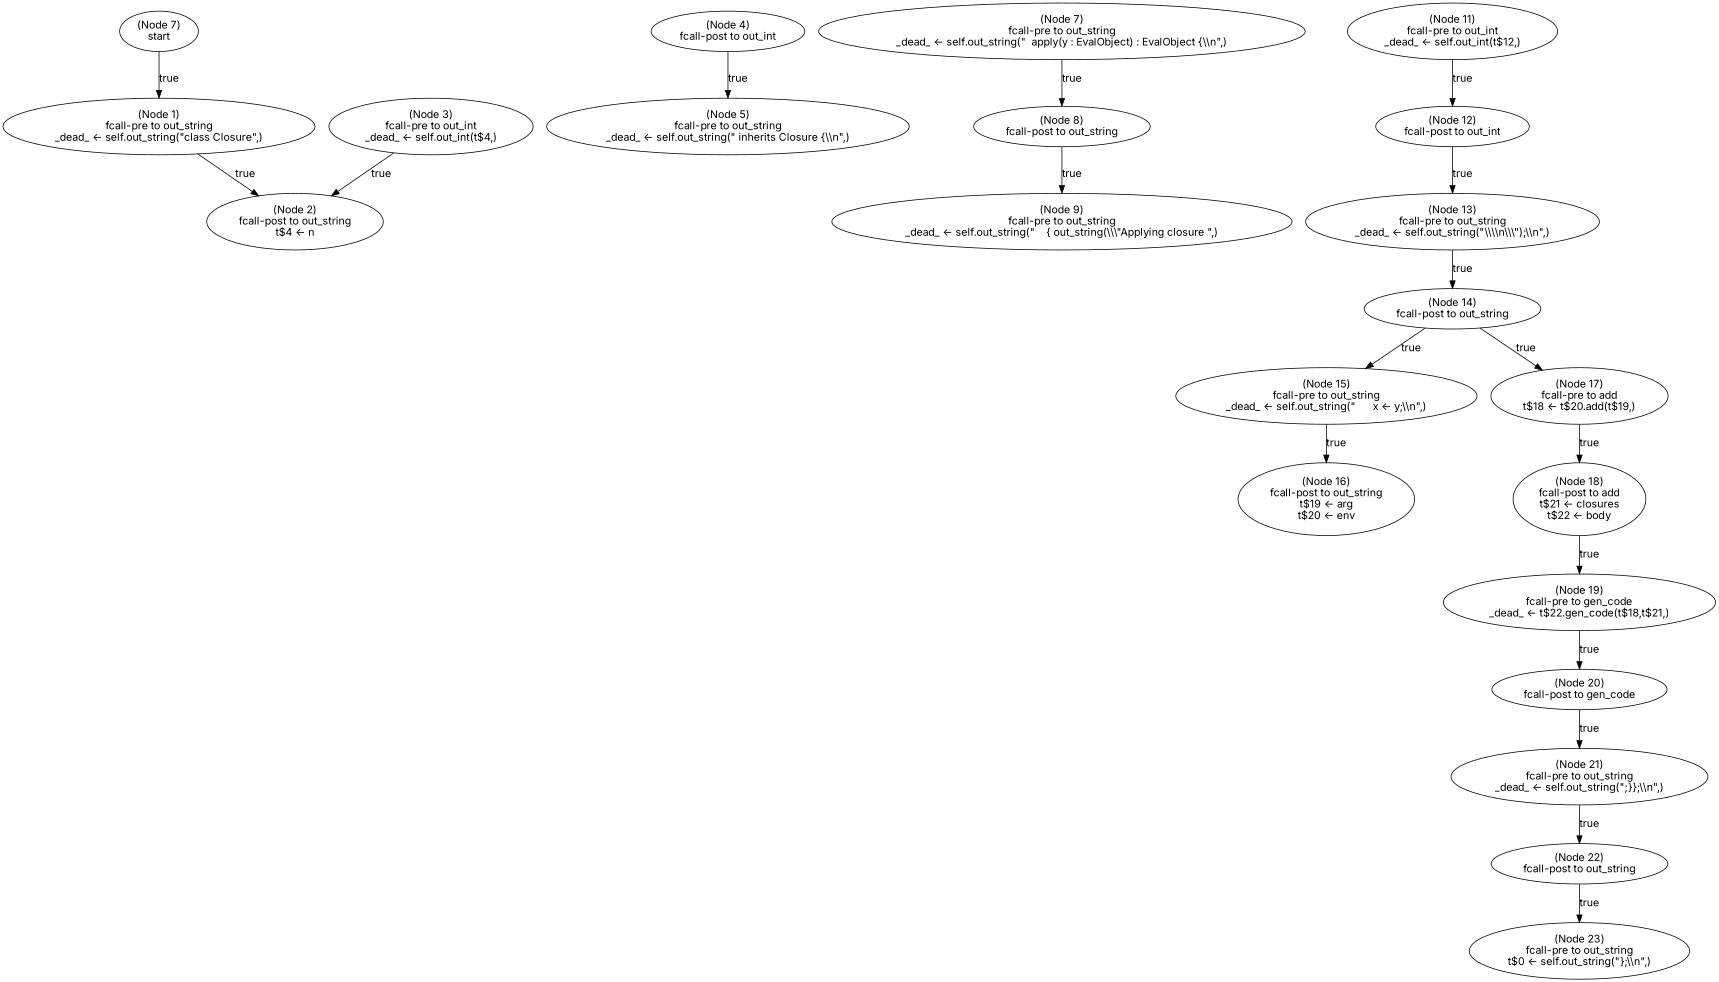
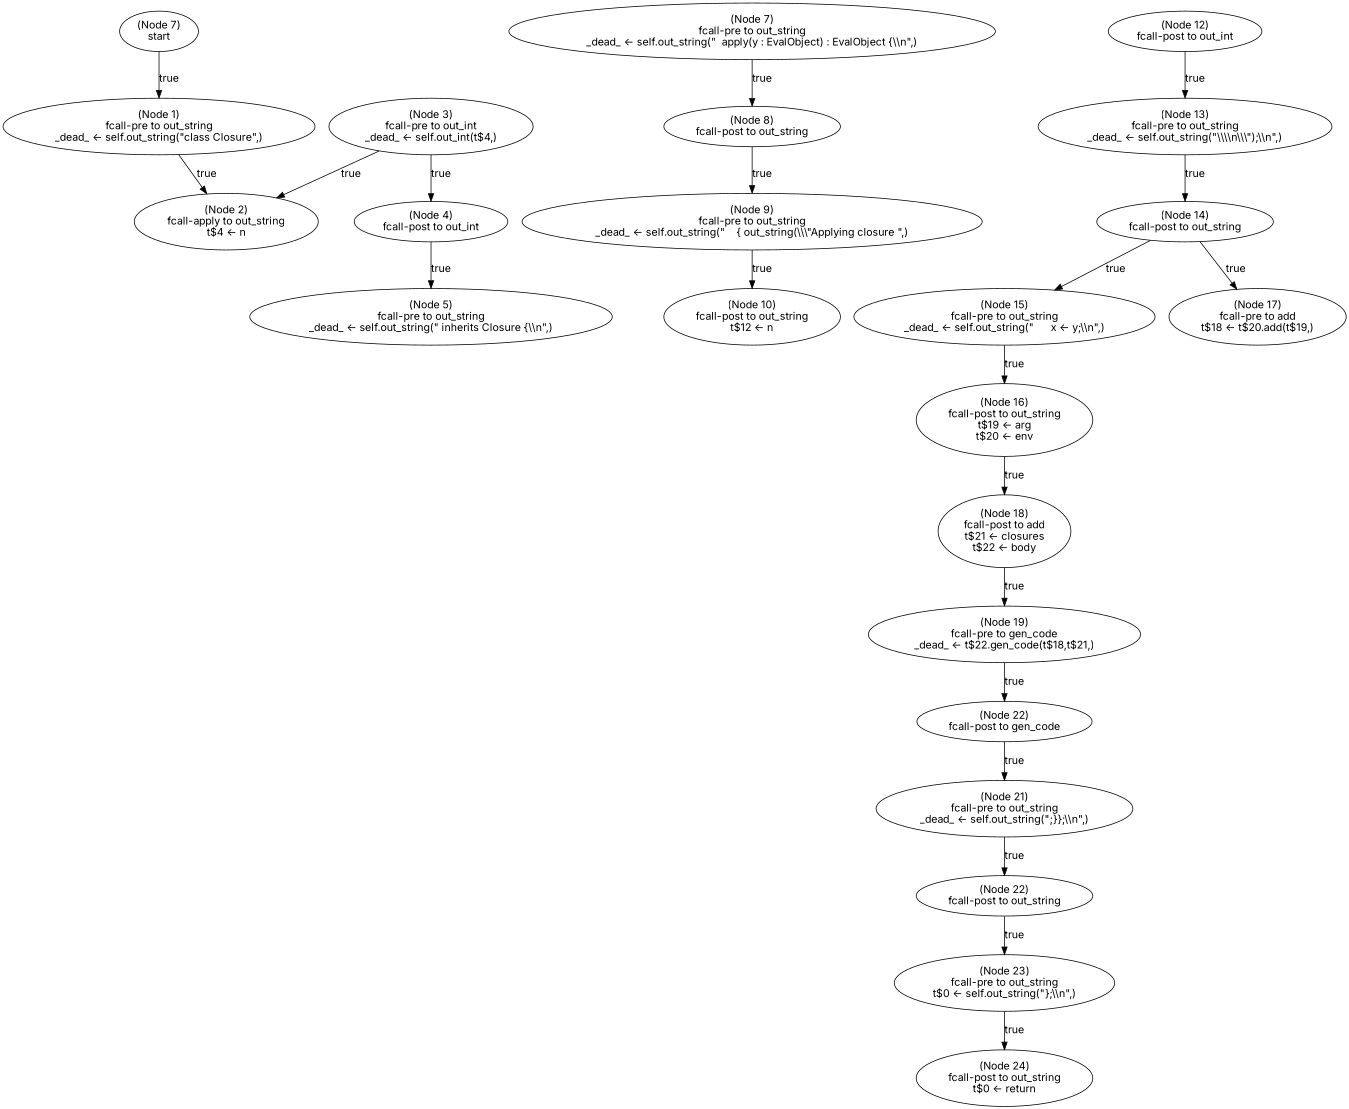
  digraph {
    fontname=Inter
    node [fontname=Inter]
    edge [fontname=Inter]
    n1 [label="(Node 7)\nstart\n"]
    n2 [label="(Node 1)\nfcall-pre to out_string\n_dead_ <- self.out_string(\"class Closure\",)\n"]
-   n3 [label="(Node 2)\nfcall-post to out_string\nt$4 <- n\n"]
+   n3 [label="(Node 2)\nfcall-apply to out_string\nt$4 <- n\n"]
    n4 [label="(Node 3)\nfcall-pre to out_int\n_dead_ <- self.out_int(t$4,)\n"]
    n5 [label="(Node 4)\nfcall-post to out_int\n"]
    n6 [label="(Node 5)\nfcall-pre to out_string\n_dead_ <- self.out_string(\" inherits Closure {\\\\n\",)\n"]
    n7 [label="(Node 7)\nfcall-pre to out_string\n_dead_ <- self.out_string(\"  apply(y : EvalObject) : EvalObject {\\\\n\",)\n"]
    n8 [label="(Node 8)\nfcall-post to out_string\n"]
    n9 [label="(Node 9)\nfcall-pre to out_string\n_dead_ <- self.out_string(\"    { out_string(\\\\\\\"Applying closure \",)\n"]
-   n11 [label="(Node 11)\nfcall-pre to out_int\n_dead_ <- self.out_int(t$12,)\n"]
+   n10 [label="(Node 10)\nfcall-post to out_string\nt$12 <- n\n"]
    n12 [label="(Node 12)\nfcall-post to out_int\n"]
    n13 [label="(Node 13)\nfcall-pre to out_string\n_dead_ <- self.out_string(\"\\\\\\\\n\\\\\\\");\\\\n\",)\n"]
    n14 [label="(Node 14)\nfcall-post to out_string\n"]
    n15 [label="(Node 15)\nfcall-pre to out_string\n_dead_ <- self.out_string(\"      x <- y;\\\\n\",)\n"]
    n16 [label="(Node 17)\nfcall-pre to add\nt$18 <- t$20.add(t$19,)\n"]
    n17 [label="(Node 16)\nfcall-post to out_string\nt$19 <- arg\nt$20 <- env\n"]
    n18 [label="(Node 18)\nfcall-post to add\nt$21 <- closures\nt$22 <- body\n"]
    n19 [label="(Node 19)\nfcall-pre to gen_code\n_dead_ <- t$22.gen_code(t$18,t$21,)\n"]
-   n20 [label="(Node 20)\nfcall-post to gen_code\n"]
+   n20 [label="(Node 22)\nfcall-post to gen_code\n"]
    n21 [label="(Node 21)\nfcall-pre to out_string\n_dead_ <- self.out_string(\";}};\\\\n\",)\n"]
    n22 [label="(Node 22)\nfcall-post to out_string\n"]
    n23 [label="(Node 23)\nfcall-pre to out_string\nt$0 <- self.out_string(\"};\\\\n\",)\n"]
+   n24 [label="(Node 24)\nfcall-post to out_string\nt$0 <- return\n"]
    n1 -> n2 [label=true]
    n2 -> n3 [label=true]
    n4 -> n3 [label=true]
+   n4 -> n5 [label=true]
    n5 -> n6 [label=true]
    n7 -> n8 [label=true]
    n8 -> n9 [label=true]
-   n11 -> n12 [label=true]
+   n9 -> n10 [label=true]
    n12 -> n13 [label=true]
    n13 -> n14 [label=true]
    n14 -> n15 [label=true]
    n14 -> n16 [label=true]
    n15 -> n17 [label=true]
-   n16 -> n18 [label=true]
+   n17 -> n18 [label=true]
    n18 -> n19 [label=true]
    n19 -> n20 [label=true]
    n20 -> n21 [label=true]
    n21 -> n22 [label=true]
    n22 -> n23 [label=true]
+   n23 -> n24 [label=true]
  }
